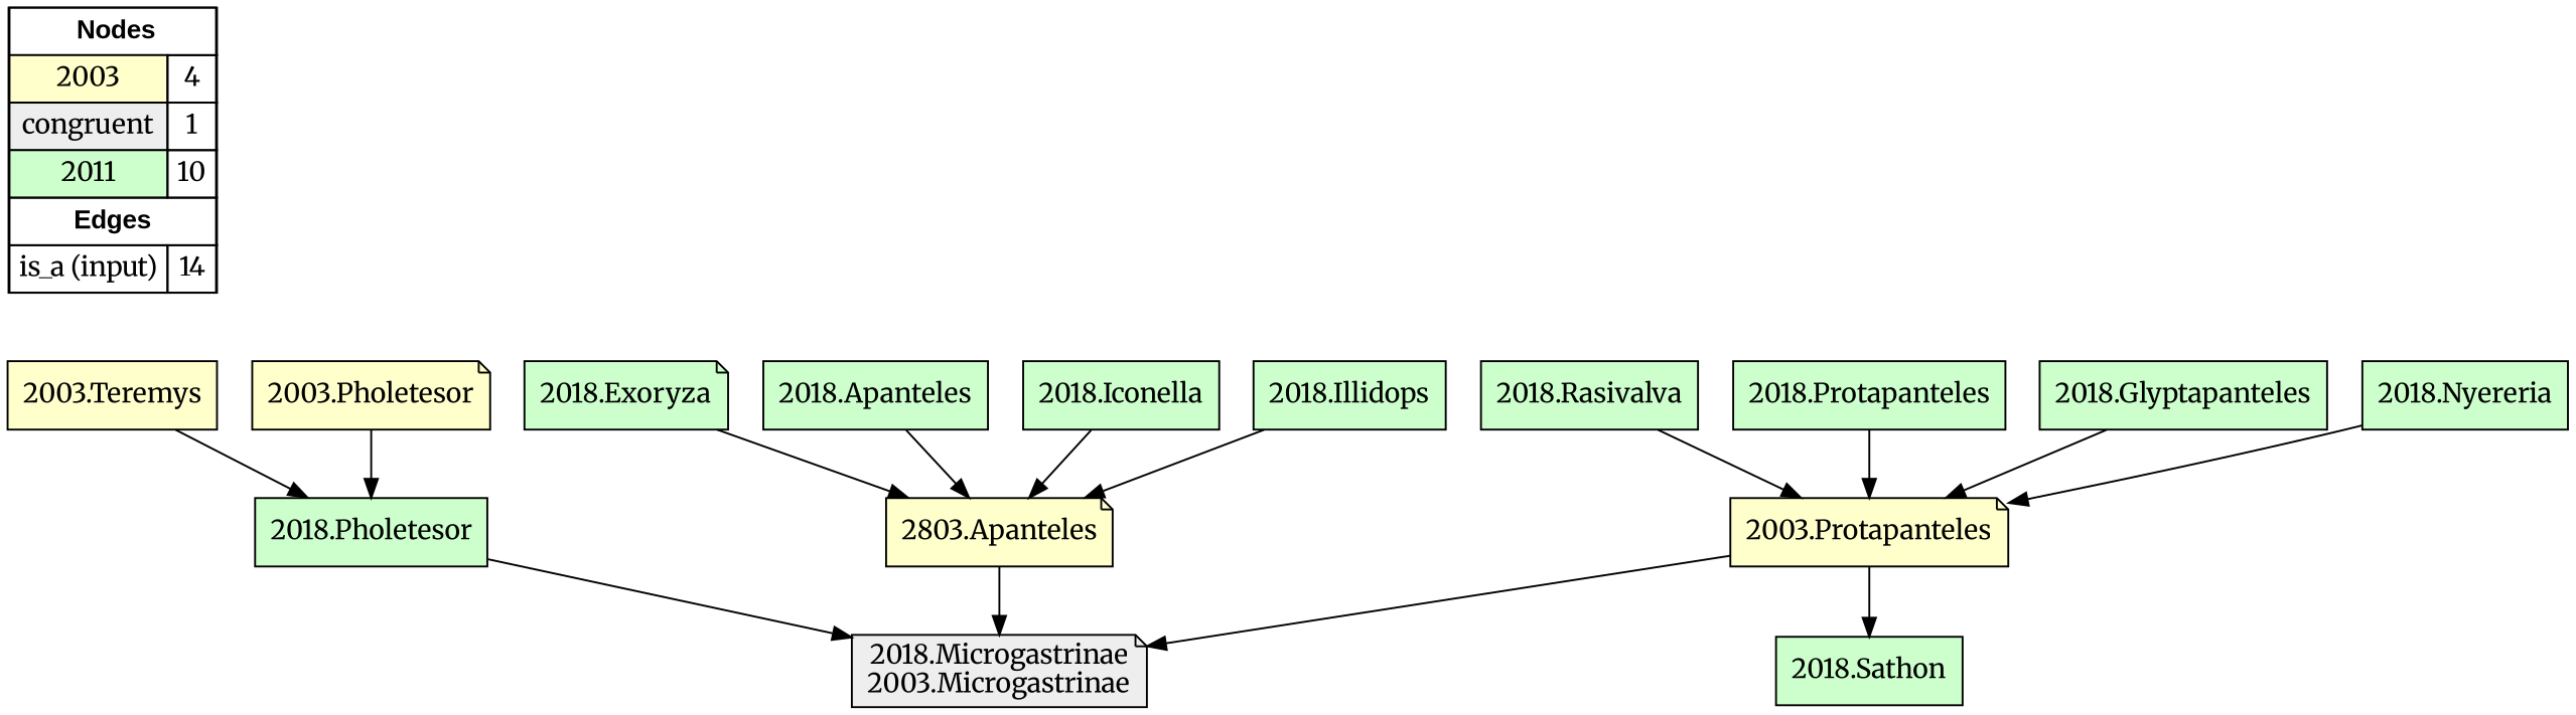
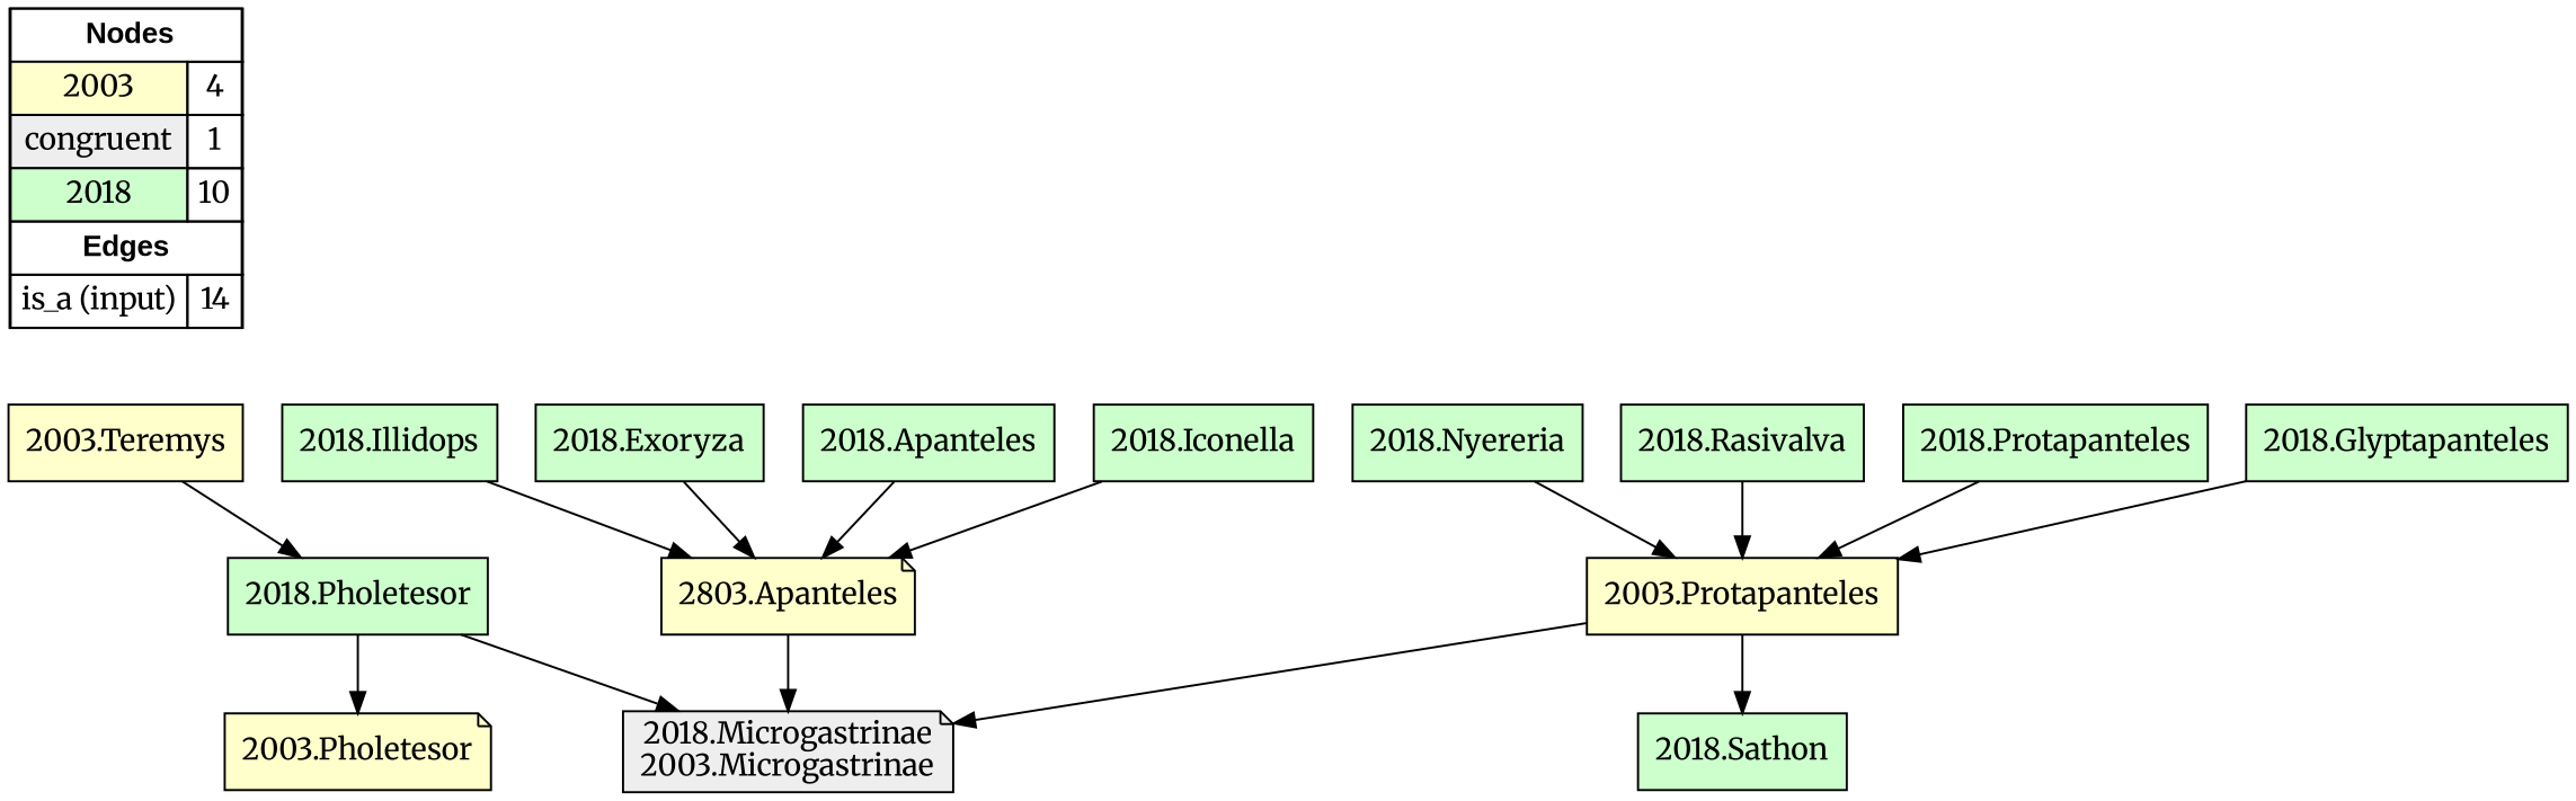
  digraph {
    fontname=Merriweather
    rankdir=TB
    node [fillcolor="#CCFFCC" fontname=Merriweather shape=box style=filled]
    edge [arrowhead=normal color="#000000" constraint=true fontname=Merriweather penwidth=1 style=solid]
-   n1 [fillcolor=white label=<   <TABLE BORDER="0" CELLBORDER="1" CELLSPACING="0" CELLPADDING="4">  <TR> <TD COLSPAN="2"><font face="Arial Black"> Nodes</font></TD> </TR>  <TR>   <TD bgcolor="#FFFFCC" fontname="helvetica">2003</TD>   <TD>4</TD>   </TR>  <TR>   <TD bgcolor="#EEEEEE" fontname="helvetica">congruent</TD>   <TD>1</TD>   </TR>  <TR>   <TD bgcolor="#CCFFCC" fontname="helvetica">2011</TD>   <TD>10</TD>   </TR>  <TR> <TD COLSPAN="2"><font face = "Arial Black"> Edges </font></TD> </TR>  <TR>   <TD><font color ="#000000">is_a (input)</font></TD><TD>14</TD> </TR> </TABLE>   > margin=0]
+   n1 [fillcolor=white label=<   <TABLE BORDER="0" CELLBORDER="1" CELLSPACING="0" CELLPADDING="4">  <TR> <TD COLSPAN="2"><font face="Arial Black"> Nodes</font></TD> </TR>  <TR>   <TD bgcolor="#FFFFCC" fontname="helvetica">2003</TD>   <TD>4</TD>   </TR>  <TR>   <TD bgcolor="#EEEEEE" fontname="helvetica">congruent</TD>   <TD>1</TD>   </TR>  <TR>   <TD bgcolor="#CCFFCC" fontname="helvetica">2018</TD>   <TD>10</TD>   </TR>  <TR> <TD COLSPAN="2"><font face = "Arial Black"> Edges </font></TD> </TR>  <TR>   <TD><font color ="#000000">is_a (input)</font></TD><TD>14</TD> </TR> </TABLE>   > margin=0]
    "2003.Teremys" [fillcolor="#FFFFCC"]
    "2018.Pholetesor"
    "2018.Microgastrinae\n2003.Microgastrinae" [fillcolor="#EEEEEE" shape=note style="filled,rounded"]
    "2003.Pholetesor" [fillcolor="#FFFFCC" shape=note]
-   "2003.Protapanteles" [fillcolor="#FFFFCC" shape=note]
+   "2003.Protapanteles" [fillcolor="#FFFFCC"]
    "2018.Sathon"
    n8 [fillcolor="#FFFFCC" label="2803.Apanteles" shape=note]
    "2018.Iconella"
    "2018.Illidops"
    "2018.Glyptapanteles"
    "2018.Nyereria"
    "2018.Rasivalva"
-   "2018.Exoryza" [shape=note]
+   "2018.Exoryza"
    "2018.Apanteles"
    "2018.Protapanteles"
    subgraph sub_1 {
      rank=source
      n1
    }
    "2003.Teremys" -> "2018.Pholetesor"
    "2018.Pholetesor" -> "2018.Microgastrinae\n2003.Microgastrinae"
-   "2003.Pholetesor" -> "2018.Pholetesor"
+   "2018.Pholetesor" -> "2003.Pholetesor"
    "2003.Protapanteles" -> "2018.Microgastrinae\n2003.Microgastrinae"
    "2003.Protapanteles" -> "2018.Sathon"
    n8 -> "2018.Microgastrinae\n2003.Microgastrinae"
    "2018.Iconella" -> n8
    "2018.Illidops" -> n8
    "2018.Glyptapanteles" -> "2003.Protapanteles"
    "2018.Nyereria" -> "2003.Protapanteles"
    "2018.Rasivalva" -> "2003.Protapanteles"
    "2018.Exoryza" -> n8
    "2018.Apanteles" -> n8
    "2018.Protapanteles" -> "2003.Protapanteles"
  }
